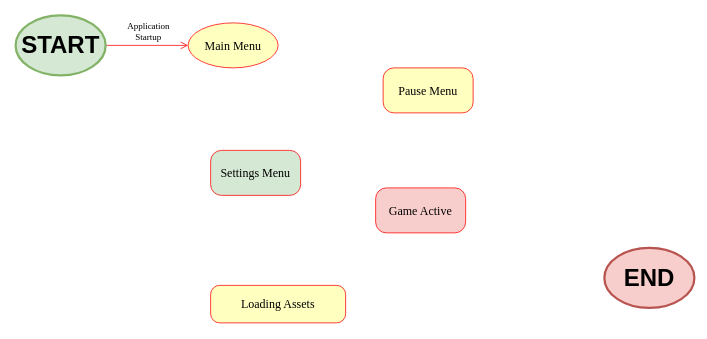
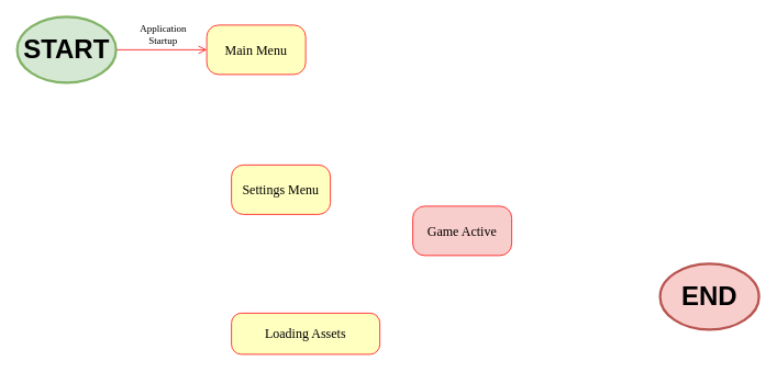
  <mxCell id="0" />
  <mxCell id="1" parent="0" />
- <mxCell id="2" value="Main Menu" style="ellipse;whiteSpace=wrap;html=1;arcSize=24;fillColor=#ffffc0;strokeColor=#ff0000;shadow=0;comic=0;labelBackgroundColor=none;fontFamily=Verdana;fontSize=16;fontColor=#000000;align=center;" parent="1" vertex="1"><mxGeometry x="250" y="30" width="120" height="60" as="geometry" /></mxCell>
+ <mxCell id="2" value="Main Menu" style="rounded=1;whiteSpace=wrap;html=1;arcSize=24;fillColor=#ffffc0;strokeColor=#ff0000;shadow=0;comic=0;labelBackgroundColor=none;fontFamily=Verdana;fontSize=16;fontColor=#000000;align=center;" parent="1" vertex="1"><mxGeometry x="250" y="30" width="120" height="60" as="geometry" /></mxCell>
  <mxCell id="3" style="edgeStyle=orthogonalEdgeStyle;shape=connector;rounded=1;orthogonalLoop=1;jettySize=auto;html=1;strokeColor=#ff0000;align=left;verticalAlign=middle;fontFamily=Verdana;fontSize=12;fontColor=default;labelBackgroundColor=none;endArrow=open;endSize=8;" edge="1" parent="1" source="5" target="2"><mxGeometry relative="1" as="geometry" /></mxCell>
  <mxCell id="4" value="Application&lt;div&gt;Startup&lt;/div&gt;" style="edgeLabel;html=1;align=center;verticalAlign=middle;resizable=0;points=[];fontFamily=Verdana;fontSize=12;fontColor=default;labelBackgroundColor=none;" vertex="1" connectable="0" parent="3"><mxGeometry x="-0.077" y="-1" relative="1" as="geometry"><mxPoint x="5" y="-21" as="offset" /></mxGeometry></mxCell>
  <mxCell id="5" value="START" style="ellipse;whiteSpace=wrap;html=1;fillColor=#d5e8d4;strokeColor=#82b366;fontStyle=1;fontSize=32;strokeWidth=3;gradientColor=none;gradientDirection=north;" vertex="1" parent="1"><mxGeometry x="20" y="20" width="120" height="80" as="geometry" /></mxCell>
- <mxCell id="6" value="END" style="ellipse;whiteSpace=wrap;html=1;fillColor=#f8cecc;strokeColor=#b85450;fontStyle=1;fontSize=32;strokeWidth=3;gradientDirection=north;" vertex="1" parent="1"><mxGeometry x="805" y="330" width="120" height="80" as="geometry" /></mxCell>
- <mxCell id="7" value="Pause Menu" style="rounded=1;whiteSpace=wrap;html=1;arcSize=24;fillColor=#ffffc0;strokeColor=#ff0000;shadow=0;comic=0;labelBackgroundColor=none;fontFamily=Verdana;fontSize=16;fontColor=#000000;align=center;" vertex="1" parent="1"><mxGeometry x="510" y="90" width="120" height="60" as="geometry" /></mxCell>
- <mxCell id="8" value="Settings Menu" style="rounded=1;whiteSpace=wrap;html=1;arcSize=24;fillColor=#d5e8d4;strokeColor=#ff0000;shadow=0;comic=0;labelBackgroundColor=none;fontFamily=Verdana;fontSize=16;fontColor=#000000;align=center;" vertex="1" parent="1"><mxGeometry x="280" y="200" width="120" height="60" as="geometry" /></mxCell>
+ <mxCell id="6" value="END" style="ellipse;whiteSpace=wrap;html=1;fillColor=#f8cecc;strokeColor=#b85450;fontStyle=1;fontSize=32;strokeWidth=3;gradientDirection=north;" vertex="1" parent="1"><mxGeometry x="800" y="320" width="120" height="80" as="geometry" /></mxCell>
+ <mxCell id="8" value="Settings Menu" style="rounded=1;whiteSpace=wrap;html=1;arcSize=24;fillColor=#ffffc0;strokeColor=#ff0000;shadow=0;comic=0;labelBackgroundColor=none;fontFamily=Verdana;fontSize=16;fontColor=#000000;align=center;" vertex="1" parent="1"><mxGeometry x="280" y="200" width="120" height="60" as="geometry" /></mxCell>
  <mxCell id="9" value="Game Active" style="rounded=1;whiteSpace=wrap;html=1;arcSize=24;fillColor=#f8cecc;strokeColor=#ff0000;shadow=0;comic=0;labelBackgroundColor=none;fontFamily=Verdana;fontSize=16;fontColor=#000000;align=center;" vertex="1" parent="1"><mxGeometry x="500" y="250" width="120" height="60" as="geometry" /></mxCell>
  <mxCell id="10" value="Loading Assets" style="rounded=1;whiteSpace=wrap;html=1;arcSize=24;fillColor=#ffffc0;strokeColor=#ff0000;shadow=0;comic=0;labelBackgroundColor=none;fontFamily=Verdana;fontSize=16;fontColor=#000000;align=center;" vertex="1" parent="1"><mxGeometry x="280" y="380" width="180" height="50" as="geometry" /></mxCell>
